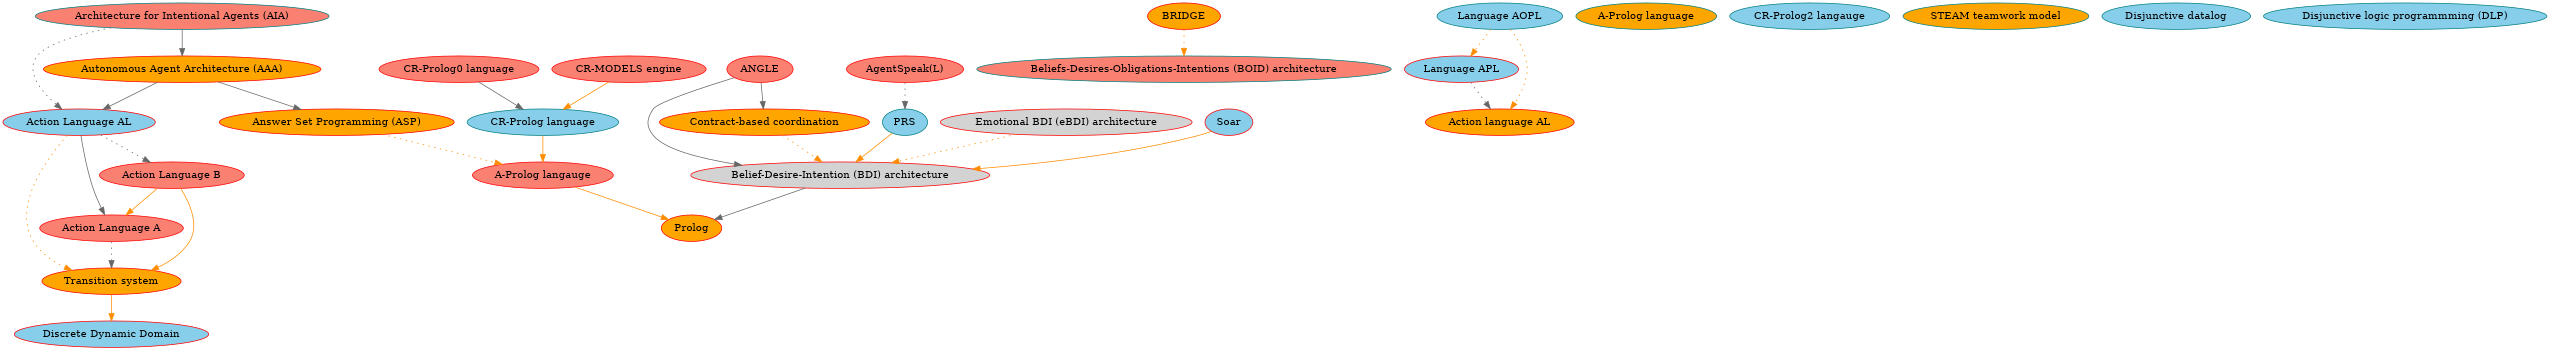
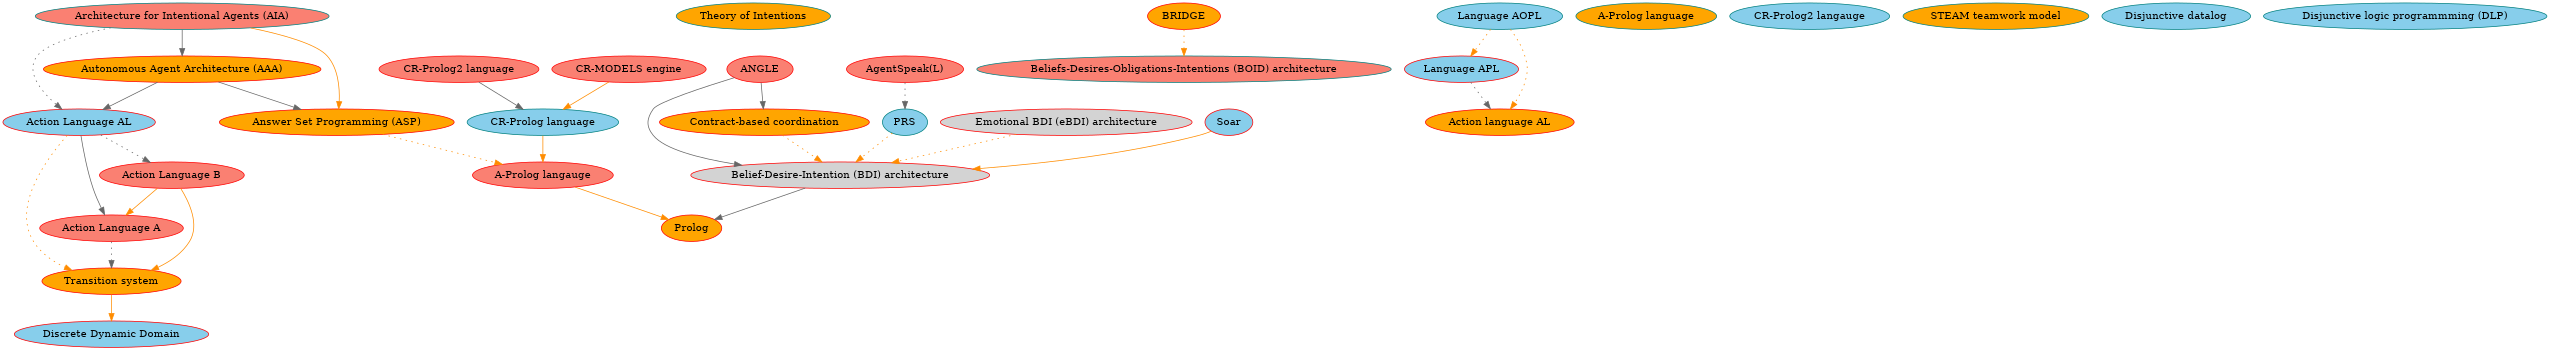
  digraph {
    node [color=red fillcolor=orange style=filled]
    edge [color=darkorange style=solid]
    "Transition system"
    "Discrete Dynamic Domain" [fillcolor=skyblue]
    "Action Language A" [fillcolor=salmon]
    "Action Language B" [fillcolor=salmon]
    "Action Language AL" [fillcolor=skyblue]
    "Autonomous Agent Architecture (AAA)"
    "Answer Set Programming (ASP)"
    "Architecture for Intentional Agents (AIA)" [color=teal fillcolor=salmon]
+   "Theory of Intentions" [color=teal]
    "Belief-Desire-Intention (BDI) architecture" [fillcolor=lightgrey]
    Prolog
    PRS [color=teal fillcolor=skyblue]
    "AgentSpeak(L)" [fillcolor=salmon]
    "Emotional BDI (eBDI) architecture" [fillcolor=lightgrey]
    "Beliefs-Desires-Obligations-Intentions (BOID) architecture" [color=teal fillcolor=salmon]
    BRIDGE
    Soar [fillcolor=skyblue]
    ANGLE [fillcolor=salmon]
    "Contract-based coordination"
    "Language APL" [fillcolor=skyblue]
    "Action language AL"
    "Language AOPL" [color=teal fillcolor=skyblue]
    "A-Prolog langauge" [fillcolor=salmon]
    "A-Prolog language" [color=teal]
    "CR-Prolog language" [color=teal fillcolor=skyblue]
    "CR-MODELS engine" [fillcolor=salmon]
    "CR-Prolog2 langauge" [color=teal fillcolor=skyblue]
-   "CR-Prolog2 language" [fillcolor=salmon label="CR-Prolog0 language"]
+   "CR-Prolog2 language" [fillcolor=salmon]
    "STEAM teamwork model" [color=teal]
    "Disjunctive datalog" [color=teal fillcolor=skyblue]
    "Disjunctive logic programmming (DLP)" [color=teal fillcolor=skyblue]
    subgraph sub_1 {
      color=lightgray
      style=filled
      "Transition system"
      "Discrete Dynamic Domain"
      "Action Language A"
      "Action Language B"
      "Action Language AL"
      "Autonomous Agent Architecture (AAA)"
      "Answer Set Programming (ASP)"
      "Architecture for Intentional Agents (AIA)"
+     "Theory of Intentions"
    }
    subgraph sub_2 {
      color=lightgray
      style=filled
      "Belief-Desire-Intention (BDI) architecture"
      Prolog
      PRS
      "AgentSpeak(L)"
      "Emotional BDI (eBDI) architecture"
      "Beliefs-Desires-Obligations-Intentions (BOID) architecture"
      BRIDGE
      Soar
      ANGLE
      "Contract-based coordination"
    }
    subgraph sub_3 {
      color=lightgray
      style=filled
      "Language APL"
      "Action language AL"
      "Language AOPL"
    }
    subgraph sub_4 {
      color=lightgray
      style=filled
      "Answer Set Programming (ASP)"
      Prolog
      "A-Prolog langauge"
      "A-Prolog language"
      "CR-Prolog language"
      "CR-MODELS engine"
      "CR-Prolog2 langauge"
      "CR-Prolog2 language"
    }
    subgraph sub_5 {
      color=lightgray
      style=filled
      "STEAM teamwork model"
      "Disjunctive datalog"
      "Disjunctive logic programmming (DLP)"
    }
    "Transition system" -> "Discrete Dynamic Domain"
    "Action Language A" -> "Transition system" [color=gray40 style=dotted]
    "Action Language B" -> "Transition system"
    "Action Language B" -> "Action Language A"
    "Action Language AL" -> "Transition system" [style=dotted]
    "Action Language AL" -> "Action Language A" [color=gray40]
    "Action Language AL" -> "Action Language B" [color=gray40 style=dotted]
    "Autonomous Agent Architecture (AAA)" -> "Action Language AL" [color=gray40]
    "Autonomous Agent Architecture (AAA)" -> "Answer Set Programming (ASP)" [color=gray40]
    "Answer Set Programming (ASP)" -> "A-Prolog langauge" [style=dotted]
    "Architecture for Intentional Agents (AIA)" -> "Action Language AL" [color=gray40 style=dotted]
    "Architecture for Intentional Agents (AIA)" -> "Autonomous Agent Architecture (AAA)" [color=gray40]
+   "Architecture for Intentional Agents (AIA)" -> "Answer Set Programming (ASP)"
    "Belief-Desire-Intention (BDI) architecture" -> Prolog [color=gray40]
-   PRS -> "Belief-Desire-Intention (BDI) architecture"
+   PRS -> "Belief-Desire-Intention (BDI) architecture" [style=dotted]
    "AgentSpeak(L)" -> PRS [color=gray40 style=dotted]
    "Emotional BDI (eBDI) architecture" -> "Belief-Desire-Intention (BDI) architecture" [style=dotted]
    BRIDGE -> "Beliefs-Desires-Obligations-Intentions (BOID) architecture" [style=dotted]
    Soar -> "Belief-Desire-Intention (BDI) architecture"
    ANGLE -> "Belief-Desire-Intention (BDI) architecture" [color=gray40]
    ANGLE -> "Contract-based coordination" [color=gray40]
    "Contract-based coordination" -> "Belief-Desire-Intention (BDI) architecture" [style=dotted]
    "Language APL" -> "Action language AL" [color=gray40 style=dotted]
    "Language AOPL" -> "Language APL" [style=dotted]
    "Language AOPL" -> "Action language AL" [style=dotted]
    "A-Prolog langauge" -> Prolog
    "CR-Prolog language" -> "A-Prolog langauge"
    "CR-MODELS engine" -> "CR-Prolog language"
    "CR-Prolog2 language" -> "CR-Prolog language" [color=gray40]
  }
